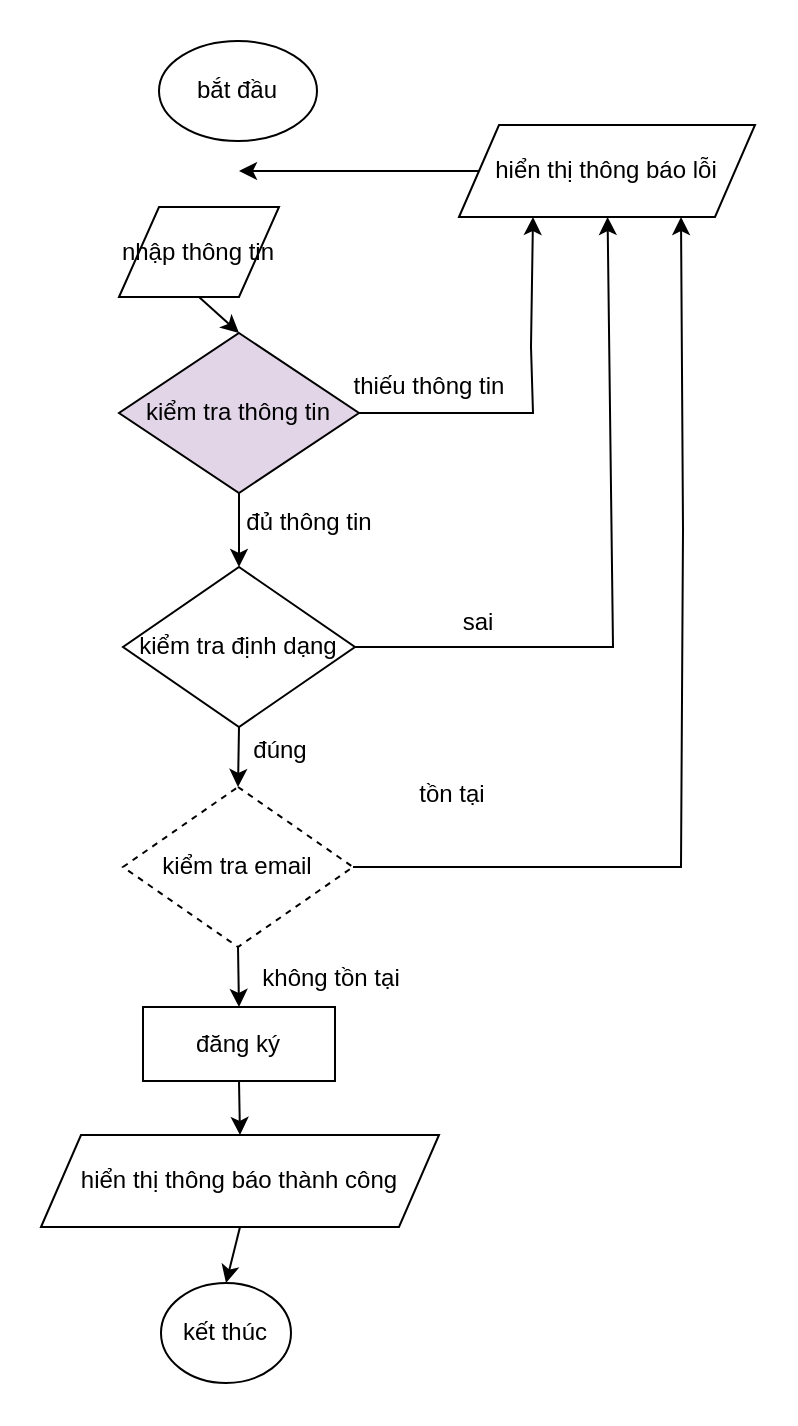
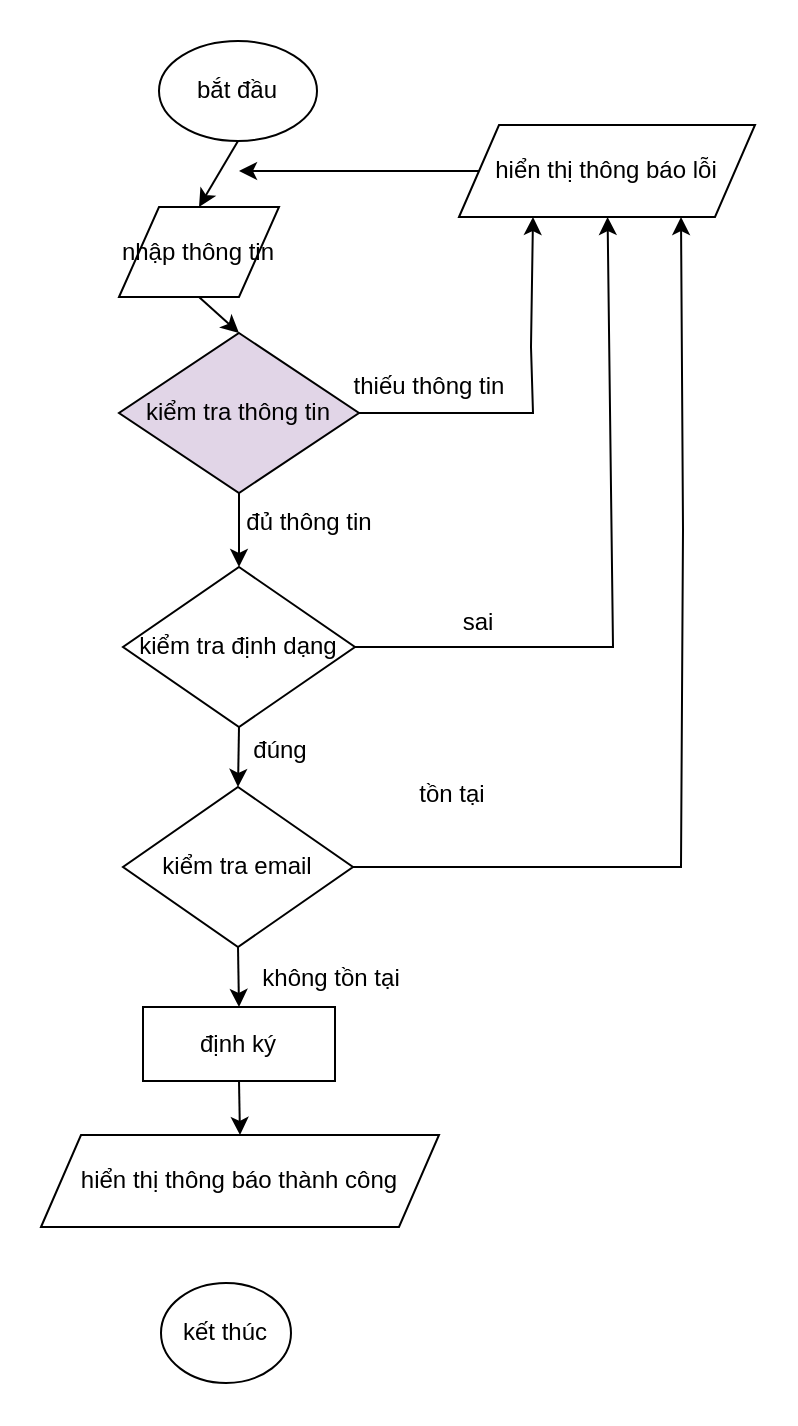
  <mxCell id="0" />
  <mxCell id="1" parent="0" />
  <mxCell id="2" value="bắt đầu" style="ellipse;whiteSpace=wrap;html=1;" parent="1" vertex="1"><mxGeometry x="79" y="20" width="79" height="50" as="geometry" /></mxCell>
  <mxCell id="3" value="kiểm tra thông tin" style="rhombus;whiteSpace=wrap;html=1;fillColor=#e1d5e7;" parent="1" vertex="1"><mxGeometry x="59" y="166" width="120" height="80" as="geometry" /></mxCell>
  <mxCell id="4" value="kiểm tra định dạng" style="rhombus;whiteSpace=wrap;html=1;" parent="1" vertex="1"><mxGeometry x="61" y="283" width="116" height="80" as="geometry" /></mxCell>
- <mxCell id="5" value="đăng ký" style="rounded=0;whiteSpace=wrap;html=1;" parent="1" vertex="1"><mxGeometry x="71" y="503" width="96" height="37" as="geometry" /></mxCell>
+ <mxCell id="5" value="định ký" style="rounded=0;whiteSpace=wrap;html=1;" parent="1" vertex="1"><mxGeometry x="71" y="503" width="96" height="37" as="geometry" /></mxCell>
  <mxCell id="6" value="" style="endArrow=classic;html=1;rounded=0;entryX=0.5;entryY=0;entryDx=0;entryDy=0;exitX=0.5;exitY=1;exitDx=0;exitDy=0;" parent="1" source="3" target="4" edge="1"><mxGeometry width="50" height="50" relative="1" as="geometry"><mxPoint x="108" y="335" as="sourcePoint" /><mxPoint x="166" y="272" as="targetPoint" /></mxGeometry></mxCell>
  <mxCell id="7" value="" style="endArrow=classic;html=1;rounded=0;exitX=1;exitY=0.5;exitDx=0;exitDy=0;entryX=0.25;entryY=1;entryDx=0;entryDy=0;" parent="1" source="3" target="25" edge="1"><mxGeometry width="50" height="50" relative="1" as="geometry"><mxPoint x="131" y="439" as="sourcePoint" /><mxPoint x="264" y="115" as="targetPoint" /><Array as="points"><mxPoint x="266" y="206" /><mxPoint x="265" y="173" /></Array></mxGeometry></mxCell>
  <mxCell id="8" value="sai" style="text;html=1;strokeColor=none;fillColor=none;align=center;verticalAlign=middle;whiteSpace=wrap;rounded=0;" parent="1" vertex="1"><mxGeometry x="209" y="296" width="60" height="30" as="geometry" /></mxCell>
  <mxCell id="9" value="đúng" style="text;html=1;strokeColor=none;fillColor=none;align=center;verticalAlign=middle;whiteSpace=wrap;rounded=0;" parent="1" vertex="1"><mxGeometry x="110" y="360" width="60" height="30" as="geometry" /></mxCell>
  <mxCell id="10" value="" style="endArrow=classic;html=1;rounded=0;exitX=1;exitY=0.5;exitDx=0;exitDy=0;" parent="1" source="4" target="25" edge="1"><mxGeometry width="50" height="50" relative="1" as="geometry"><mxPoint x="131" y="439" as="sourcePoint" /><mxPoint x="302.5" y="115" as="targetPoint" /><Array as="points"><mxPoint x="306" y="323" /></Array></mxGeometry></mxCell>
  <mxCell id="11" value="tồn tại" style="text;html=1;strokeColor=none;fillColor=none;align=center;verticalAlign=middle;whiteSpace=wrap;rounded=0;" parent="1" vertex="1"><mxGeometry x="196" y="382" width="60" height="30" as="geometry" /></mxCell>
  <mxCell id="12" value="không tồn tại" style="text;html=1;strokeColor=none;fillColor=none;align=center;verticalAlign=middle;whiteSpace=wrap;rounded=0;" parent="1" vertex="1"><mxGeometry x="125" y="474" width="81" height="30" as="geometry" /></mxCell>
- <mxCell id="13" value="kiểm tra email" style="rhombus;whiteSpace=wrap;html=1;dashed=1;" parent="1" vertex="1"><mxGeometry x="61" y="393" width="115" height="80" as="geometry" /></mxCell>
+ <mxCell id="13" value="kiểm tra email" style="rhombus;whiteSpace=wrap;html=1;" parent="1" vertex="1"><mxGeometry x="61" y="393" width="115" height="80" as="geometry" /></mxCell>
  <mxCell id="14" value="" style="endArrow=classic;html=1;rounded=0;exitX=0.5;exitY=1;exitDx=0;exitDy=0;entryX=0.5;entryY=0;entryDx=0;entryDy=0;" parent="1" source="4" target="13" edge="1"><mxGeometry width="50" height="50" relative="1" as="geometry"><mxPoint x="263" y="424" as="sourcePoint" /><mxPoint x="313" y="374" as="targetPoint" /></mxGeometry></mxCell>
  <mxCell id="15" value="" style="endArrow=classic;html=1;rounded=0;entryX=0.75;entryY=1;entryDx=0;entryDy=0;exitX=1;exitY=0.5;exitDx=0;exitDy=0;" parent="1" target="25" edge="1" source="13"><mxGeometry width="50" height="50" relative="1" as="geometry"><mxPoint x="175" y="503" as="sourcePoint" /><mxPoint x="363" y="130" as="targetPoint" /><Array as="points"><mxPoint x="340" y="433" /><mxPoint x="341" y="264" /></Array></mxGeometry></mxCell>
  <mxCell id="16" value="thiếu thông tin" style="text;html=1;strokeColor=none;fillColor=none;align=center;verticalAlign=middle;whiteSpace=wrap;rounded=0;" parent="1" vertex="1"><mxGeometry x="174" y="178" width="81" height="30" as="geometry" /></mxCell>
  <mxCell id="17" value="" style="endArrow=classic;html=1;rounded=0;exitX=0.5;exitY=1;exitDx=0;exitDy=0;entryX=0.5;entryY=0;entryDx=0;entryDy=0;" parent="1" source="13" target="5" edge="1"><mxGeometry width="50" height="50" relative="1" as="geometry"><mxPoint x="263" y="698" as="sourcePoint" /><mxPoint x="313" y="648" as="targetPoint" /></mxGeometry></mxCell>
  <mxCell id="18" style="edgeStyle=orthogonalEdgeStyle;rounded=0;orthogonalLoop=1;jettySize=auto;html=1;exitX=0.5;exitY=1;exitDx=0;exitDy=0;" parent="1" edge="1"><mxGeometry relative="1" as="geometry"><mxPoint x="155.5" y="575" as="sourcePoint" /><mxPoint x="155.5" y="575" as="targetPoint" /></mxGeometry></mxCell>
  <mxCell id="19" value="kết thúc" style="ellipse;whiteSpace=wrap;html=1;" parent="1" vertex="1"><mxGeometry x="80" y="641" width="65" height="50" as="geometry" /></mxCell>
  <mxCell id="20" value="nhập thông tin" style="shape=parallelogram;perimeter=parallelogramPerimeter;whiteSpace=wrap;html=1;fixedSize=1;" parent="1" vertex="1"><mxGeometry x="59" y="103" width="80" height="45" as="geometry" /></mxCell>
  <mxCell id="21" value="" style="endArrow=classic;html=1;rounded=0;exitX=0.5;exitY=1;exitDx=0;exitDy=0;entryX=0.5;entryY=0;entryDx=0;entryDy=0;" parent="1" source="20" target="3" edge="1"><mxGeometry width="50" height="50" relative="1" as="geometry"><mxPoint x="172" y="308" as="sourcePoint" /><mxPoint x="222" y="258" as="targetPoint" /></mxGeometry></mxCell>
+ <mxCell id="22" value="" style="endArrow=classic;html=1;rounded=0;exitX=0.5;exitY=1;exitDx=0;exitDy=0;entryX=0.5;entryY=0;entryDx=0;entryDy=0;" parent="1" source="2" target="20" edge="1"><mxGeometry width="50" height="50" relative="1" as="geometry"><mxPoint x="172" y="308" as="sourcePoint" /><mxPoint x="222" y="258" as="targetPoint" /></mxGeometry></mxCell>
  <mxCell id="23" value="đủ thông tin" style="text;html=1;strokeColor=none;fillColor=none;align=center;verticalAlign=middle;whiteSpace=wrap;rounded=0;" parent="1" vertex="1"><mxGeometry x="114" y="246" width="81" height="30" as="geometry" /></mxCell>
  <mxCell id="24" value="" style="endArrow=classic;html=1;rounded=0;exitX=0;exitY=0.5;exitDx=0;exitDy=0;" parent="1" source="25" edge="1"><mxGeometry width="50" height="50" relative="1" as="geometry"><mxPoint x="241" y="90" as="sourcePoint" /><mxPoint x="119" y="85" as="targetPoint" /></mxGeometry></mxCell>
  <mxCell id="25" value="hiển thị thông báo lỗi" style="shape=parallelogram;perimeter=parallelogramPerimeter;whiteSpace=wrap;html=1;fixedSize=1;" parent="1" vertex="1"><mxGeometry x="229" y="62" width="148" height="46" as="geometry" /></mxCell>
  <mxCell id="26" value="hiển thị thông báo thành công" style="shape=parallelogram;perimeter=parallelogramPerimeter;whiteSpace=wrap;html=1;fixedSize=1;" parent="1" vertex="1"><mxGeometry x="20" y="567" width="199" height="46" as="geometry" /></mxCell>
  <mxCell id="27" value="" style="endArrow=classic;html=1;rounded=0;exitX=0.5;exitY=1;exitDx=0;exitDy=0;entryX=0.5;entryY=0;entryDx=0;entryDy=0;" parent="1" source="5" target="26" edge="1"><mxGeometry width="50" height="50" relative="1" as="geometry"><mxPoint x="180" y="669" as="sourcePoint" /><mxPoint x="230" y="619" as="targetPoint" /></mxGeometry></mxCell>
- <mxCell id="28" value="" style="endArrow=classic;html=1;rounded=0;exitX=0.5;exitY=1;exitDx=0;exitDy=0;entryX=0.5;entryY=0;entryDx=0;entryDy=0;" parent="1" source="26" target="19" edge="1"><mxGeometry width="50" height="50" relative="1" as="geometry"><mxPoint x="146" y="796" as="sourcePoint" /><mxPoint x="196" y="746" as="targetPoint" /></mxGeometry></mxCell>
